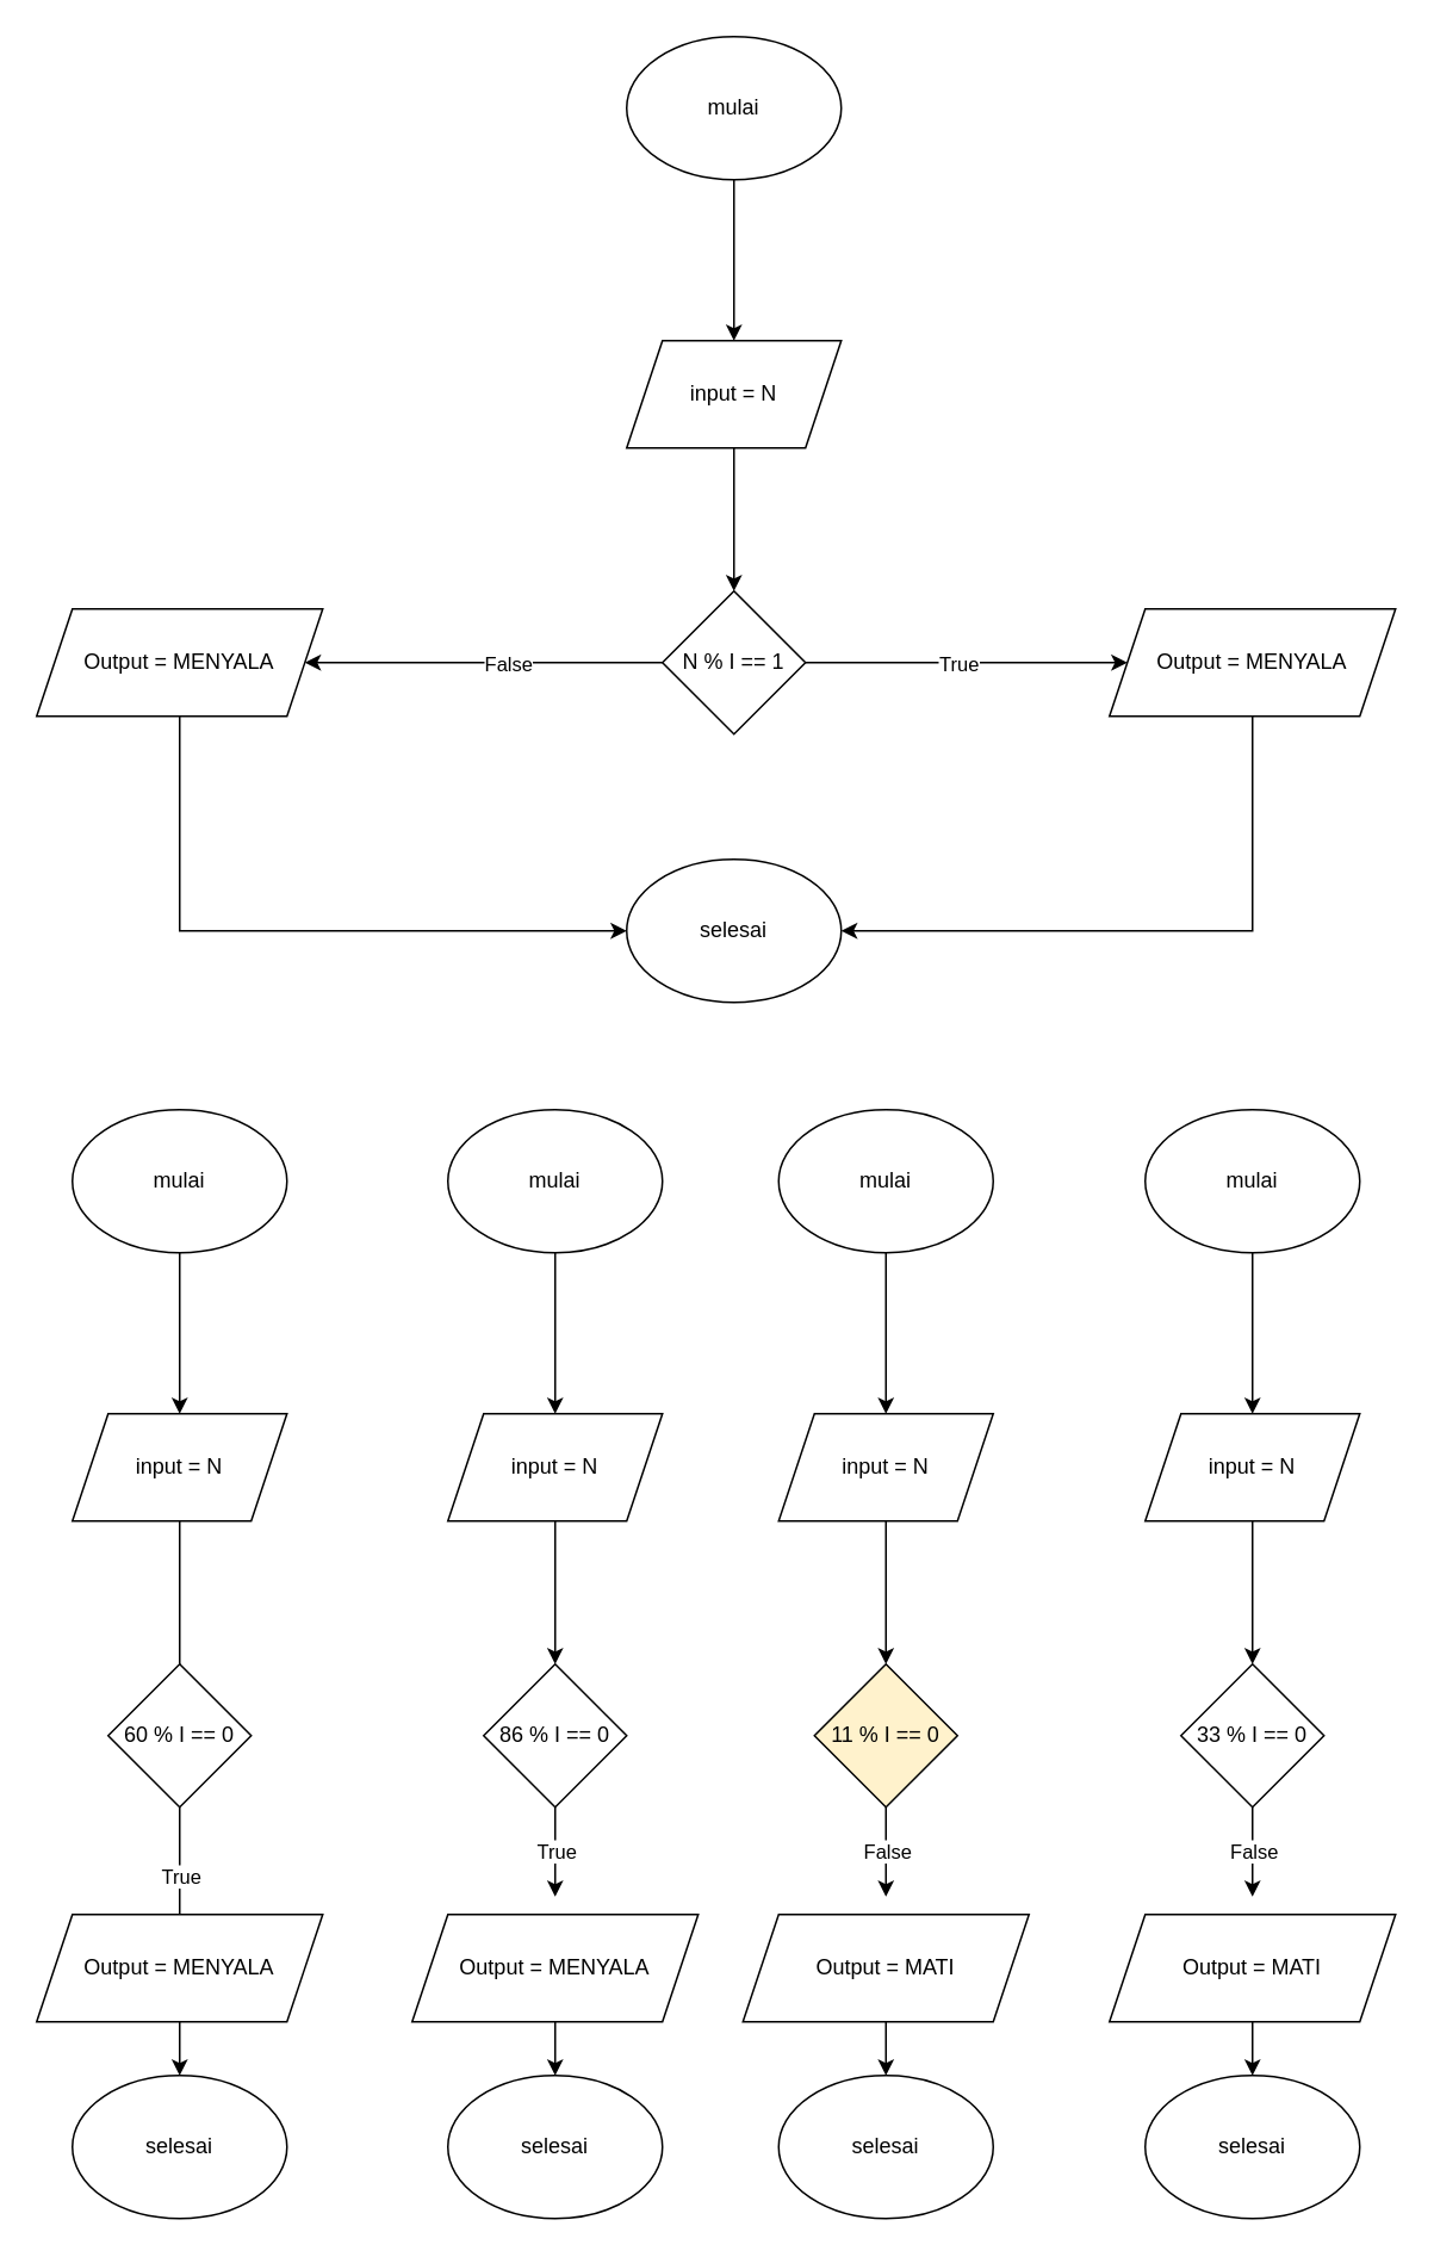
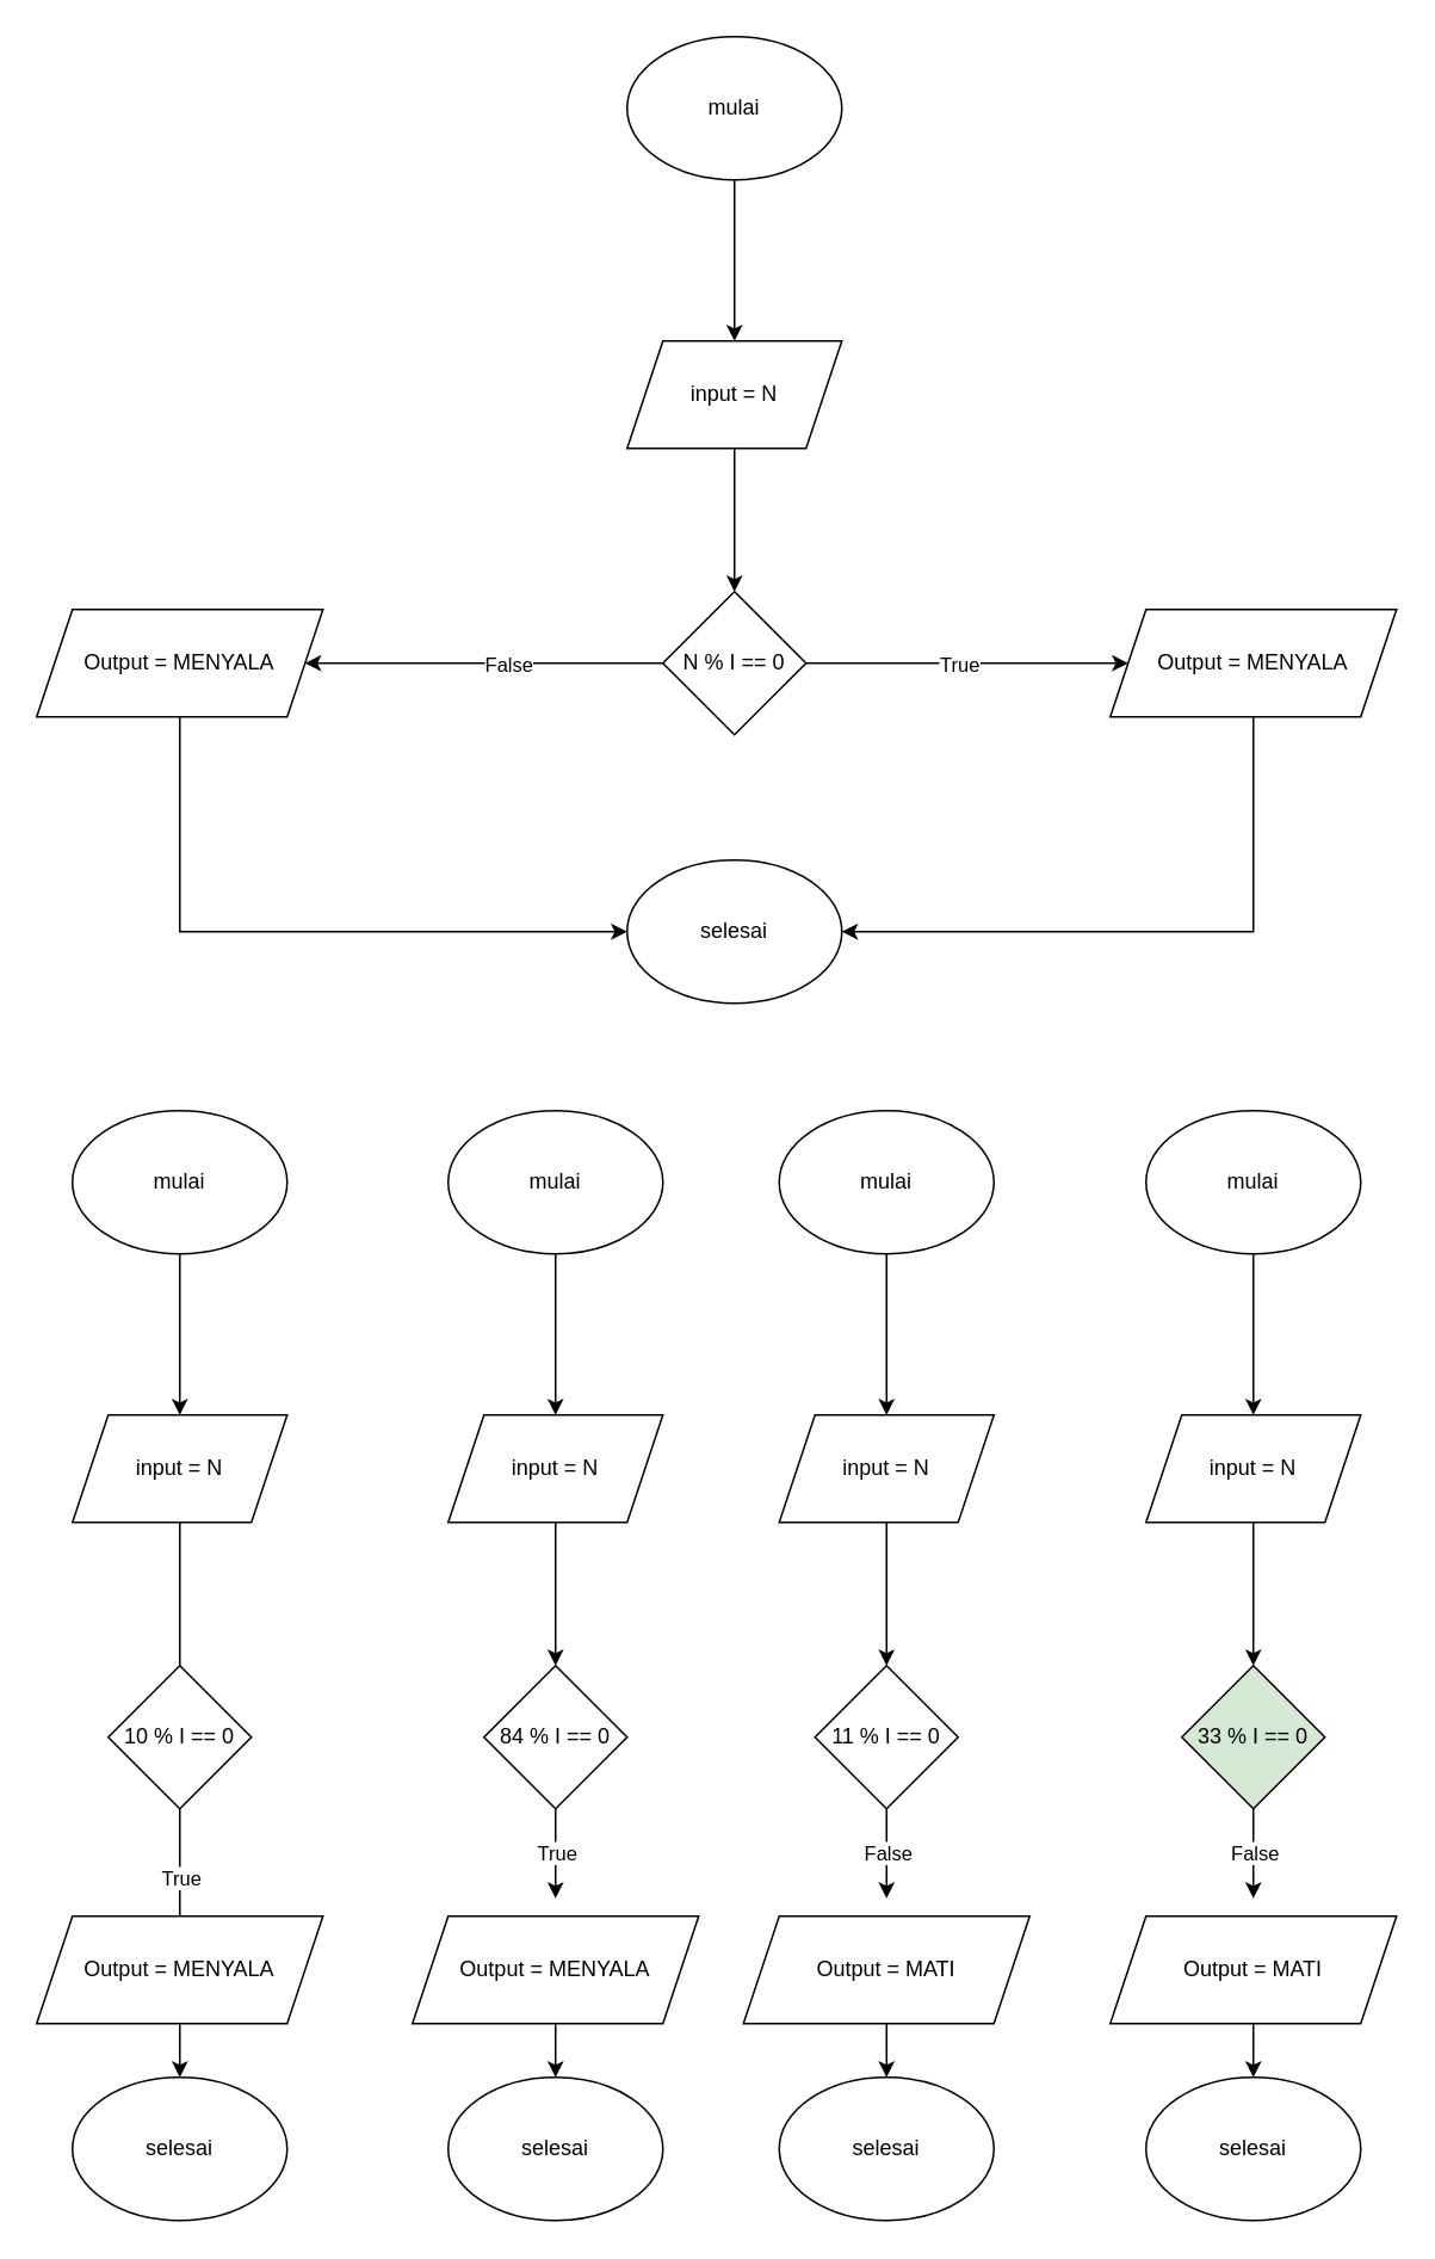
  <mxCell id="0" />
  <mxCell id="1" parent="0" />
  <mxCell id="2" value="" style="edgeStyle=orthogonalEdgeStyle;rounded=0;orthogonalLoop=1;jettySize=auto;html=1;" edge="1" parent="1" source="3" target="5"><mxGeometry relative="1" as="geometry" /></mxCell>
  <mxCell id="3" value="mulai" style="ellipse;whiteSpace=wrap;html=1;" vertex="1" parent="1"><mxGeometry x="350" y="20" width="120" height="80" as="geometry" /></mxCell>
  <mxCell id="4" value="" style="edgeStyle=orthogonalEdgeStyle;rounded=0;orthogonalLoop=1;jettySize=auto;html=1;" edge="1" parent="1" source="5"><mxGeometry relative="1" as="geometry"><mxPoint x="410" y="330" as="targetPoint" /></mxGeometry></mxCell>
  <mxCell id="5" value="input = N" style="shape=parallelogram;perimeter=parallelogramPerimeter;whiteSpace=wrap;html=1;fixedSize=1;" vertex="1" parent="1"><mxGeometry x="350" y="190" width="120" height="60" as="geometry" /></mxCell>
  <mxCell id="6" style="edgeStyle=orthogonalEdgeStyle;rounded=0;orthogonalLoop=1;jettySize=auto;html=1;" edge="1" parent="1" source="10" target="12"><mxGeometry relative="1" as="geometry"><mxPoint x="600" y="370" as="targetPoint" /></mxGeometry></mxCell>
  <mxCell id="7" value="True" style="edgeLabel;html=1;align=center;verticalAlign=middle;resizable=0;points=[];" vertex="1" connectable="0" parent="6"><mxGeometry x="-0.054" relative="1" as="geometry"><mxPoint as="offset" /></mxGeometry></mxCell>
  <mxCell id="8" style="edgeStyle=orthogonalEdgeStyle;rounded=0;orthogonalLoop=1;jettySize=auto;html=1;" edge="1" parent="1" source="10" target="14"><mxGeometry relative="1" as="geometry" /></mxCell>
  <mxCell id="9" value="False" style="edgeLabel;html=1;align=center;verticalAlign=middle;resizable=0;points=[];" vertex="1" connectable="0" parent="8"><mxGeometry x="-0.132" relative="1" as="geometry"><mxPoint as="offset" /></mxGeometry></mxCell>
- <mxCell id="10" value="N % I == 1" style="rhombus;whiteSpace=wrap;html=1;" vertex="1" parent="1"><mxGeometry x="370" y="330" width="80" height="80" as="geometry" /></mxCell>
+ <mxCell id="10" value="N % I == 0" style="rhombus;whiteSpace=wrap;html=1;" vertex="1" parent="1"><mxGeometry x="370" y="330" width="80" height="80" as="geometry" /></mxCell>
  <mxCell id="11" style="edgeStyle=orthogonalEdgeStyle;rounded=0;orthogonalLoop=1;jettySize=auto;html=1;entryX=1;entryY=0.5;entryDx=0;entryDy=0;" edge="1" parent="1" source="12" target="15"><mxGeometry relative="1" as="geometry"><Array as="points"><mxPoint x="700" y="520" /></Array></mxGeometry></mxCell>
  <mxCell id="12" value="Output = MENYALA" style="shape=parallelogram;perimeter=parallelogramPerimeter;whiteSpace=wrap;html=1;fixedSize=1;" vertex="1" parent="1"><mxGeometry x="620" y="340" width="160" height="60" as="geometry" /></mxCell>
  <mxCell id="13" style="edgeStyle=orthogonalEdgeStyle;rounded=0;orthogonalLoop=1;jettySize=auto;html=1;entryX=0;entryY=0.5;entryDx=0;entryDy=0;" edge="1" parent="1" source="14" target="15"><mxGeometry relative="1" as="geometry"><Array as="points"><mxPoint x="100" y="520" /></Array></mxGeometry></mxCell>
  <mxCell id="14" value="Output = MENYALA" style="shape=parallelogram;perimeter=parallelogramPerimeter;whiteSpace=wrap;html=1;fixedSize=1;" vertex="1" parent="1"><mxGeometry x="20" y="340" width="160" height="60" as="geometry" /></mxCell>
  <mxCell id="15" value="selesai" style="ellipse;whiteSpace=wrap;html=1;" vertex="1" parent="1"><mxGeometry x="350" y="480" width="120" height="80" as="geometry" /></mxCell>
  <mxCell id="16" value="" style="edgeStyle=orthogonalEdgeStyle;rounded=0;orthogonalLoop=1;jettySize=auto;html=1;" edge="1" parent="1" source="17" target="19"><mxGeometry relative="1" as="geometry" /></mxCell>
  <mxCell id="17" value="mulai" style="ellipse;whiteSpace=wrap;html=1;" vertex="1" parent="1"><mxGeometry x="40" y="620" width="120" height="80" as="geometry" /></mxCell>
  <mxCell id="18" value="" style="edgeStyle=orthogonalEdgeStyle;rounded=0;orthogonalLoop=1;jettySize=auto;html=1;" edge="1" parent="1" source="19"><mxGeometry relative="1" as="geometry"><mxPoint x="100" y="960" as="targetPoint" /></mxGeometry></mxCell>
  <mxCell id="19" value="input = N" style="shape=parallelogram;perimeter=parallelogramPerimeter;whiteSpace=wrap;html=1;fixedSize=1;" vertex="1" parent="1"><mxGeometry x="40" y="790" width="120" height="60" as="geometry" /></mxCell>
  <mxCell id="20" style="edgeStyle=orthogonalEdgeStyle;rounded=0;orthogonalLoop=1;jettySize=auto;html=1;" edge="1" parent="1" source="22"><mxGeometry relative="1" as="geometry"><mxPoint x="100" y="1090" as="targetPoint" /></mxGeometry></mxCell>
  <mxCell id="21" value="True" style="edgeLabel;html=1;align=center;verticalAlign=middle;resizable=0;points=[];" vertex="1" connectable="0" parent="20"><mxGeometry x="-0.054" relative="1" as="geometry"><mxPoint as="offset" /></mxGeometry></mxCell>
- <mxCell id="22" value="60 % I == 0" style="rhombus;whiteSpace=wrap;html=1;" vertex="1" parent="1"><mxGeometry x="60" y="930" width="80" height="80" as="geometry" /></mxCell>
+ <mxCell id="22" value="10 % I == 0" style="rhombus;whiteSpace=wrap;html=1;" vertex="1" parent="1"><mxGeometry x="60" y="930" width="80" height="80" as="geometry" /></mxCell>
  <mxCell id="23" style="rounded=0;orthogonalLoop=1;jettySize=auto;html=1;entryX=0.5;entryY=0;entryDx=0;entryDy=0;" edge="1" parent="1" source="24" target="25"><mxGeometry relative="1" as="geometry" /></mxCell>
  <mxCell id="24" value="Output = MENYALA" style="shape=parallelogram;perimeter=parallelogramPerimeter;whiteSpace=wrap;html=1;fixedSize=1;" vertex="1" parent="1"><mxGeometry x="20" y="1070" width="160" height="60" as="geometry" /></mxCell>
  <mxCell id="25" value="selesai" style="ellipse;whiteSpace=wrap;html=1;" vertex="1" parent="1"><mxGeometry x="40" y="1160" width="120" height="80" as="geometry" /></mxCell>
  <mxCell id="26" value="" style="edgeStyle=orthogonalEdgeStyle;rounded=0;orthogonalLoop=1;jettySize=auto;html=1;" edge="1" parent="1" source="27" target="29"><mxGeometry relative="1" as="geometry" /></mxCell>
  <mxCell id="27" value="mulai" style="ellipse;whiteSpace=wrap;html=1;" vertex="1" parent="1"><mxGeometry x="250" y="620" width="120" height="80" as="geometry" /></mxCell>
  <mxCell id="28" value="" style="edgeStyle=orthogonalEdgeStyle;rounded=0;orthogonalLoop=1;jettySize=auto;html=1;" edge="1" parent="1" source="29"><mxGeometry relative="1" as="geometry"><mxPoint x="310" y="930" as="targetPoint" /></mxGeometry></mxCell>
  <mxCell id="29" value="input = N" style="shape=parallelogram;perimeter=parallelogramPerimeter;whiteSpace=wrap;html=1;fixedSize=1;" vertex="1" parent="1"><mxGeometry x="250" y="790" width="120" height="60" as="geometry" /></mxCell>
  <mxCell id="30" style="edgeStyle=orthogonalEdgeStyle;rounded=0;orthogonalLoop=1;jettySize=auto;html=1;" edge="1" parent="1" source="32"><mxGeometry relative="1" as="geometry"><mxPoint x="310" y="1060" as="targetPoint" /></mxGeometry></mxCell>
  <mxCell id="31" value="True" style="edgeLabel;html=1;align=center;verticalAlign=middle;resizable=0;points=[];" vertex="1" connectable="0" parent="30"><mxGeometry x="-0.054" relative="1" as="geometry"><mxPoint as="offset" /></mxGeometry></mxCell>
- <mxCell id="32" value="86 % I == 0" style="rhombus;whiteSpace=wrap;html=1;" vertex="1" parent="1"><mxGeometry x="270" y="930" width="80" height="80" as="geometry" /></mxCell>
+ <mxCell id="32" value="84 % I == 0" style="rhombus;whiteSpace=wrap;html=1;" vertex="1" parent="1"><mxGeometry x="270" y="930" width="80" height="80" as="geometry" /></mxCell>
  <mxCell id="33" style="rounded=0;orthogonalLoop=1;jettySize=auto;html=1;entryX=0.5;entryY=0;entryDx=0;entryDy=0;" edge="1" parent="1" source="34" target="35"><mxGeometry relative="1" as="geometry" /></mxCell>
  <mxCell id="34" value="Output = MENYALA" style="shape=parallelogram;perimeter=parallelogramPerimeter;whiteSpace=wrap;html=1;fixedSize=1;" vertex="1" parent="1"><mxGeometry x="230" y="1070" width="160" height="60" as="geometry" /></mxCell>
  <mxCell id="35" value="selesai" style="ellipse;whiteSpace=wrap;html=1;" vertex="1" parent="1"><mxGeometry x="250" y="1160" width="120" height="80" as="geometry" /></mxCell>
  <mxCell id="36" value="" style="edgeStyle=orthogonalEdgeStyle;rounded=0;orthogonalLoop=1;jettySize=auto;html=1;" edge="1" parent="1" source="37" target="39"><mxGeometry relative="1" as="geometry" /></mxCell>
  <mxCell id="37" value="mulai" style="ellipse;whiteSpace=wrap;html=1;" vertex="1" parent="1"><mxGeometry x="435" y="620" width="120" height="80" as="geometry" /></mxCell>
  <mxCell id="38" value="" style="edgeStyle=orthogonalEdgeStyle;rounded=0;orthogonalLoop=1;jettySize=auto;html=1;" edge="1" parent="1" source="39"><mxGeometry relative="1" as="geometry"><mxPoint x="495" y="930" as="targetPoint" /></mxGeometry></mxCell>
  <mxCell id="39" value="input = N" style="shape=parallelogram;perimeter=parallelogramPerimeter;whiteSpace=wrap;html=1;fixedSize=1;" vertex="1" parent="1"><mxGeometry x="435" y="790" width="120" height="60" as="geometry" /></mxCell>
  <mxCell id="40" style="edgeStyle=orthogonalEdgeStyle;rounded=0;orthogonalLoop=1;jettySize=auto;html=1;" edge="1" parent="1" source="42"><mxGeometry relative="1" as="geometry"><mxPoint x="495" y="1060" as="targetPoint" /></mxGeometry></mxCell>
  <mxCell id="41" value="False" style="edgeLabel;html=1;align=center;verticalAlign=middle;resizable=0;points=[];" vertex="1" connectable="0" parent="40"><mxGeometry x="-0.054" relative="1" as="geometry"><mxPoint as="offset" /></mxGeometry></mxCell>
- <mxCell id="42" value="11 % I == 0" style="rhombus;whiteSpace=wrap;html=1;fillColor=#fff2cc;" vertex="1" parent="1"><mxGeometry x="455" y="930" width="80" height="80" as="geometry" /></mxCell>
+ <mxCell id="42" value="11 % I == 0" style="rhombus;whiteSpace=wrap;html=1;" vertex="1" parent="1"><mxGeometry x="455" y="930" width="80" height="80" as="geometry" /></mxCell>
  <mxCell id="43" style="rounded=0;orthogonalLoop=1;jettySize=auto;html=1;entryX=0.5;entryY=0;entryDx=0;entryDy=0;" edge="1" parent="1" source="44" target="45"><mxGeometry relative="1" as="geometry" /></mxCell>
  <mxCell id="44" value="Output = MATI" style="shape=parallelogram;perimeter=parallelogramPerimeter;whiteSpace=wrap;html=1;fixedSize=1;" vertex="1" parent="1"><mxGeometry x="415" y="1070" width="160" height="60" as="geometry" /></mxCell>
  <mxCell id="45" value="selesai" style="ellipse;whiteSpace=wrap;html=1;" vertex="1" parent="1"><mxGeometry x="435" y="1160" width="120" height="80" as="geometry" /></mxCell>
  <mxCell id="46" value="" style="edgeStyle=orthogonalEdgeStyle;rounded=0;orthogonalLoop=1;jettySize=auto;html=1;" edge="1" parent="1" source="47" target="49"><mxGeometry relative="1" as="geometry" /></mxCell>
  <mxCell id="47" value="mulai" style="ellipse;whiteSpace=wrap;html=1;" vertex="1" parent="1"><mxGeometry x="640" y="620" width="120" height="80" as="geometry" /></mxCell>
  <mxCell id="48" value="" style="edgeStyle=orthogonalEdgeStyle;rounded=0;orthogonalLoop=1;jettySize=auto;html=1;" edge="1" parent="1" source="49"><mxGeometry relative="1" as="geometry"><mxPoint x="700" y="930" as="targetPoint" /></mxGeometry></mxCell>
  <mxCell id="49" value="input = N" style="shape=parallelogram;perimeter=parallelogramPerimeter;whiteSpace=wrap;html=1;fixedSize=1;" vertex="1" parent="1"><mxGeometry x="640" y="790" width="120" height="60" as="geometry" /></mxCell>
  <mxCell id="50" style="edgeStyle=orthogonalEdgeStyle;rounded=0;orthogonalLoop=1;jettySize=auto;html=1;" edge="1" parent="1" source="52"><mxGeometry relative="1" as="geometry"><mxPoint x="700" y="1060" as="targetPoint" /></mxGeometry></mxCell>
  <mxCell id="51" value="False" style="edgeLabel;html=1;align=center;verticalAlign=middle;resizable=0;points=[];" vertex="1" connectable="0" parent="50"><mxGeometry x="-0.054" relative="1" as="geometry"><mxPoint as="offset" /></mxGeometry></mxCell>
- <mxCell id="52" value="33 % I == 0" style="rhombus;whiteSpace=wrap;html=1;" vertex="1" parent="1"><mxGeometry x="660" y="930" width="80" height="80" as="geometry" /></mxCell>
+ <mxCell id="52" value="33 % I == 0" style="rhombus;whiteSpace=wrap;html=1;fillColor=#d5e8d4;" vertex="1" parent="1"><mxGeometry x="660" y="930" width="80" height="80" as="geometry" /></mxCell>
  <mxCell id="53" style="rounded=0;orthogonalLoop=1;jettySize=auto;html=1;entryX=0.5;entryY=0;entryDx=0;entryDy=0;" edge="1" parent="1" source="54" target="55"><mxGeometry relative="1" as="geometry" /></mxCell>
  <mxCell id="54" value="Output = MATI" style="shape=parallelogram;perimeter=parallelogramPerimeter;whiteSpace=wrap;html=1;fixedSize=1;" vertex="1" parent="1"><mxGeometry x="620" y="1070" width="160" height="60" as="geometry" /></mxCell>
  <mxCell id="55" value="selesai" style="ellipse;whiteSpace=wrap;html=1;" vertex="1" parent="1"><mxGeometry x="640" y="1160" width="120" height="80" as="geometry" /></mxCell>
